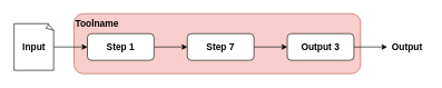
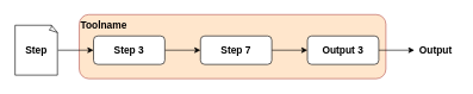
  <mxCell id="0" />
  <mxCell id="1" parent="0" />
- <mxCell id="2" value="&lt;b&gt;Toolname&lt;/b&gt;" style="rounded=1;whiteSpace=wrap;html=1;fontSize=14;fillColor=#f8cecc;strokeColor=#b85450;verticalAlign=top;align=left;" vertex="1" parent="1"><mxGeometry x="110" y="20" width="430" height="90" as="geometry" /></mxCell>
+ <mxCell id="2" value="&lt;b&gt;Toolname&lt;/b&gt;" style="rounded=1;whiteSpace=wrap;html=1;fontSize=14;fillColor=#ffe6cc;strokeColor=#b85450;verticalAlign=top;align=left;" vertex="1" parent="1"><mxGeometry x="110" y="20" width="430" height="90" as="geometry" /></mxCell>
  <mxCell id="3" style="edgeStyle=orthogonalEdgeStyle;rounded=0;orthogonalLoop=1;jettySize=auto;html=1;fontSize=14;" edge="1" parent="1" source="4" target="6"><mxGeometry relative="1" as="geometry" /></mxCell>
- <mxCell id="4" value="&lt;b&gt;&lt;font style=&quot;font-size: 14px&quot;&gt;Step 1&lt;/font&gt;&lt;/b&gt;" style="rounded=1;whiteSpace=wrap;html=1;" vertex="1" parent="1"><mxGeometry x="130" y="50" width="100" height="40" as="geometry" /></mxCell>
+ <mxCell id="4" value="&lt;b&gt;&lt;font style=&quot;font-size: 14px&quot;&gt;Step 3&lt;/font&gt;&lt;/b&gt;" style="rounded=1;whiteSpace=wrap;html=1;" vertex="1" parent="1"><mxGeometry x="130" y="50" width="100" height="40" as="geometry" /></mxCell>
  <mxCell id="5" style="edgeStyle=orthogonalEdgeStyle;rounded=0;orthogonalLoop=1;jettySize=auto;html=1;entryX=0;entryY=0.5;entryDx=0;entryDy=0;fontSize=14;" edge="1" parent="1" source="6" target="8"><mxGeometry relative="1" as="geometry" /></mxCell>
  <mxCell id="6" value="&lt;b&gt;&lt;font style=&quot;font-size: 14px&quot;&gt;Step 7&lt;/font&gt;&lt;/b&gt;" style="rounded=1;whiteSpace=wrap;html=1;" vertex="1" parent="1"><mxGeometry x="280" y="50" width="100" height="40" as="geometry" /></mxCell>
  <mxCell id="7" style="edgeStyle=orthogonalEdgeStyle;rounded=0;orthogonalLoop=1;jettySize=auto;html=1;fontSize=14;" edge="1" parent="1" source="8" target="11"><mxGeometry relative="1" as="geometry"><mxPoint x="610" y="70" as="targetPoint" /></mxGeometry></mxCell>
  <mxCell id="8" value="&lt;b&gt;&lt;font style=&quot;font-size: 14px&quot;&gt;Output 3&lt;/font&gt;&lt;/b&gt;" style="rounded=1;whiteSpace=wrap;html=1;" vertex="1" parent="1"><mxGeometry x="430" y="50" width="100" height="40" as="geometry" /></mxCell>
  <mxCell id="9" style="edgeStyle=orthogonalEdgeStyle;rounded=0;orthogonalLoop=1;jettySize=auto;html=1;entryX=0;entryY=0.5;entryDx=0;entryDy=0;fontSize=14;" edge="1" parent="1" source="10" target="4"><mxGeometry relative="1" as="geometry" /></mxCell>
- <mxCell id="10" value="&lt;b&gt;Input&lt;/b&gt;" style="whiteSpace=wrap;html=1;shape=mxgraph.basic.document;fontSize=14;" vertex="1" parent="1"><mxGeometry x="20" y="35" width="60" height="70" as="geometry" /></mxCell>
+ <mxCell id="10" value="&lt;b&gt;Step&lt;/b&gt;" style="whiteSpace=wrap;html=1;shape=mxgraph.basic.document;fontSize=14;" vertex="1" parent="1"><mxGeometry x="20" y="35" width="60" height="70" as="geometry" /></mxCell>
  <mxCell id="11" value="&lt;b&gt;Output&lt;/b&gt;" style="text;html=1;strokeColor=none;fillColor=none;align=center;verticalAlign=middle;whiteSpace=wrap;rounded=0;fontSize=14;" vertex="1" parent="1"><mxGeometry x="580" y="55" width="60" height="30" as="geometry" /></mxCell>
